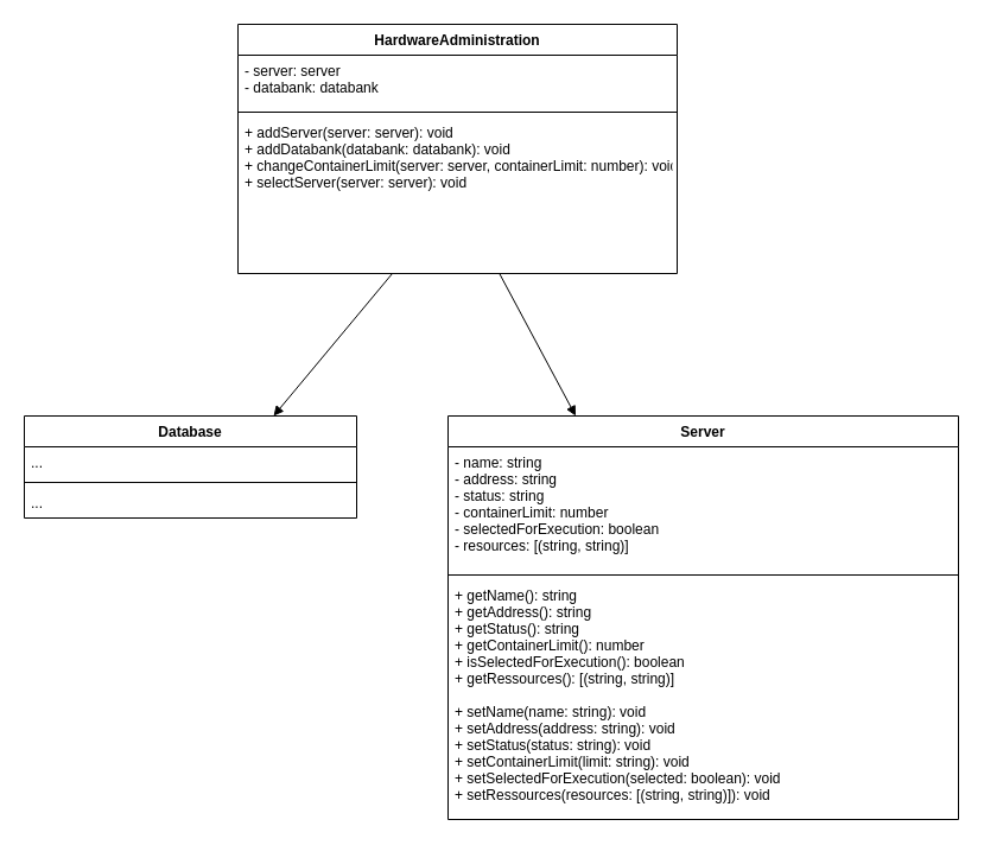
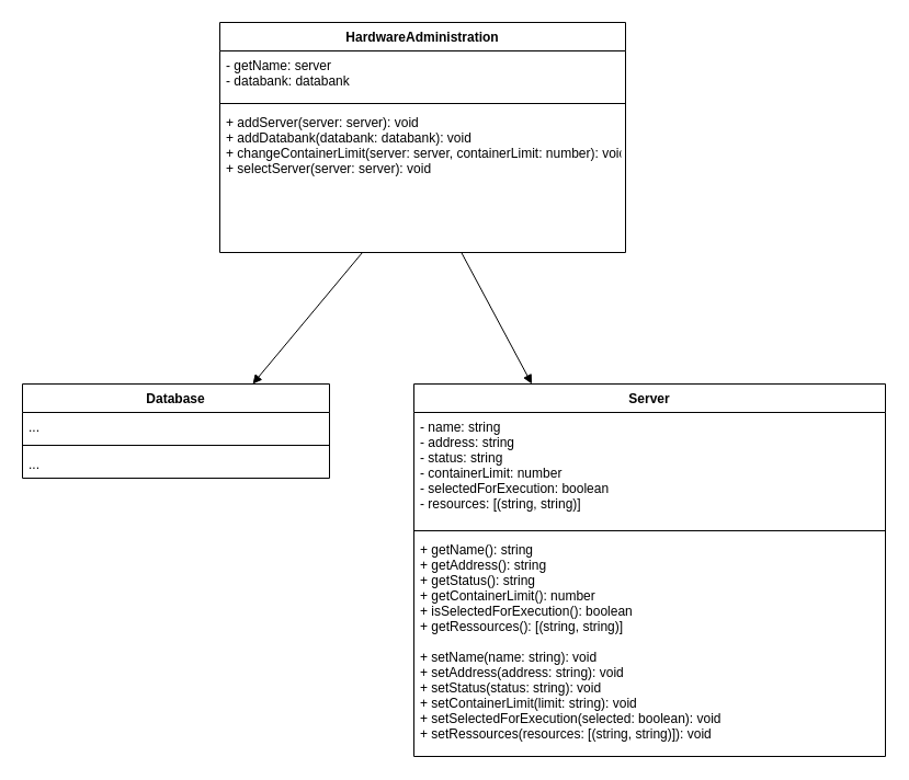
  <mxCell id="0" />
  <mxCell id="1" parent="0" />
  <mxCell id="2" value="HardwareAdministration" style="swimlane;fontStyle=1;align=center;verticalAlign=top;childLayout=stackLayout;horizontal=1;startSize=26;horizontalStack=0;resizeParent=1;resizeParentMax=0;resizeLast=0;collapsible=1;marginBottom=0;" vertex="1" parent="1"><mxGeometry x="200" y="20" width="370" height="210" as="geometry" /></mxCell>
- <mxCell id="3" value="- server: server&#10;- databank: databank" style="text;strokeColor=none;fillColor=none;align=left;verticalAlign=top;spacingLeft=4;spacingRight=4;overflow=hidden;rotatable=0;points=[[0,0.5],[1,0.5]];portConstraint=eastwest;" vertex="1" parent="2"><mxGeometry y="26" width="370" height="44" as="geometry" /></mxCell>
+ <mxCell id="3" value="- getName: server&#10;- databank: databank" style="text;strokeColor=none;fillColor=none;align=left;verticalAlign=top;spacingLeft=4;spacingRight=4;overflow=hidden;rotatable=0;points=[[0,0.5],[1,0.5]];portConstraint=eastwest;" vertex="1" parent="2"><mxGeometry y="26" width="370" height="44" as="geometry" /></mxCell>
  <mxCell id="4" value="" style="line;strokeWidth=1;fillColor=none;align=left;verticalAlign=middle;spacingTop=-1;spacingLeft=3;spacingRight=3;rotatable=0;labelPosition=right;points=[];portConstraint=eastwest;" vertex="1" parent="2"><mxGeometry y="70" width="370" height="8" as="geometry" /></mxCell>
  <mxCell id="5" value="+ addServer(server: server): void&#10;+ addDatabank(databank: databank): void&#10;+ changeContainerLimit(server: server, containerLimit: number): void&#10;+ selectServer(server: server): void&#10;&#10;" style="text;strokeColor=none;fillColor=none;align=left;verticalAlign=top;spacingLeft=4;spacingRight=4;overflow=hidden;rotatable=0;points=[[0,0.5],[1,0.5]];portConstraint=eastwest;" vertex="1" parent="2"><mxGeometry y="78" width="370" height="132" as="geometry" /></mxCell>
  <mxCell id="6" value="Server" style="swimlane;fontStyle=1;align=center;verticalAlign=top;childLayout=stackLayout;horizontal=1;startSize=26;horizontalStack=0;resizeParent=1;resizeParentMax=0;resizeLast=0;collapsible=1;marginBottom=0;" vertex="1" parent="1"><mxGeometry x="377" y="350" width="430" height="340" as="geometry" /></mxCell>
  <mxCell id="7" value="- name: string&#10;- address: string&#10;- status: string&#10;- containerLimit: number&#10;- selectedForExecution: boolean&#10;- resources: [(string, string)]" style="text;strokeColor=none;fillColor=none;align=left;verticalAlign=top;spacingLeft=4;spacingRight=4;overflow=hidden;rotatable=0;points=[[0,0.5],[1,0.5]];portConstraint=eastwest;" vertex="1" parent="6"><mxGeometry y="26" width="430" height="104" as="geometry" /></mxCell>
  <mxCell id="8" value="" style="line;strokeWidth=1;fillColor=none;align=left;verticalAlign=middle;spacingTop=-1;spacingLeft=3;spacingRight=3;rotatable=0;labelPosition=right;points=[];portConstraint=eastwest;" vertex="1" parent="6"><mxGeometry y="130" width="430" height="8" as="geometry" /></mxCell>
  <mxCell id="9" value="+ getName(): string&#10;+ getAddress(): string&#10;+ getStatus(): string&#10;+ getContainerLimit(): number&#10;+ isSelectedForExecution(): boolean&#10;+ getRessources(): [(string, string)]&#10;&#10;+ setName(name: string): void&#10;+ setAddress(address: string): void&#10;+ setStatus(status: string): void&#10;+ setContainerLimit(limit: string): void&#10;+ setSelectedForExecution(selected: boolean): void&#10;+ setRessources(resources: [(string, string)]): void" style="text;strokeColor=none;fillColor=none;align=left;verticalAlign=top;spacingLeft=4;spacingRight=4;overflow=hidden;rotatable=0;points=[[0,0.5],[1,0.5]];portConstraint=eastwest;" vertex="1" parent="6"><mxGeometry y="138" width="430" height="202" as="geometry" /></mxCell>
  <mxCell id="10" value="Database" style="swimlane;fontStyle=1;align=center;verticalAlign=top;childLayout=stackLayout;horizontal=1;startSize=26;horizontalStack=0;resizeParent=1;resizeParentMax=0;resizeLast=0;collapsible=1;marginBottom=0;" vertex="1" parent="1"><mxGeometry x="20" y="350" width="280" height="86" as="geometry" /></mxCell>
  <mxCell id="11" value="..." style="text;strokeColor=none;fillColor=none;align=left;verticalAlign=top;spacingLeft=4;spacingRight=4;overflow=hidden;rotatable=0;points=[[0,0.5],[1,0.5]];portConstraint=eastwest;" vertex="1" parent="10"><mxGeometry y="26" width="280" height="26" as="geometry" /></mxCell>
  <mxCell id="12" value="" style="line;strokeWidth=1;fillColor=none;align=left;verticalAlign=middle;spacingTop=-1;spacingLeft=3;spacingRight=3;rotatable=0;labelPosition=right;points=[];portConstraint=eastwest;" vertex="1" parent="10"><mxGeometry y="52" width="280" height="8" as="geometry" /></mxCell>
  <mxCell id="13" value="..." style="text;strokeColor=none;fillColor=none;align=left;verticalAlign=top;spacingLeft=4;spacingRight=4;overflow=hidden;rotatable=0;points=[[0,0.5],[1,0.5]];portConstraint=eastwest;" vertex="1" parent="10"><mxGeometry y="60" width="280" height="26" as="geometry" /></mxCell>
  <mxCell id="14" value="" style="html=1;verticalAlign=bottom;endArrow=block;rounded=0;entryX=0.25;entryY=0;entryDx=0;entryDy=0;" edge="1" parent="1" source="5" target="6"><mxGeometry width="80" relative="1" as="geometry"><mxPoint x="485" y="230" as="sourcePoint" /><mxPoint x="530" y="280" as="targetPoint" /></mxGeometry></mxCell>
  <mxCell id="15" value="" style="html=1;verticalAlign=bottom;endArrow=block;rounded=0;entryX=0.75;entryY=0;entryDx=0;entryDy=0;" edge="1" parent="1" source="5" target="10"><mxGeometry x="-1" y="273" width="80" relative="1" as="geometry"><mxPoint x="480" y="420" as="sourcePoint" /><mxPoint x="560" y="420" as="targetPoint" /><mxPoint x="-240" y="143" as="offset" /></mxGeometry></mxCell>
